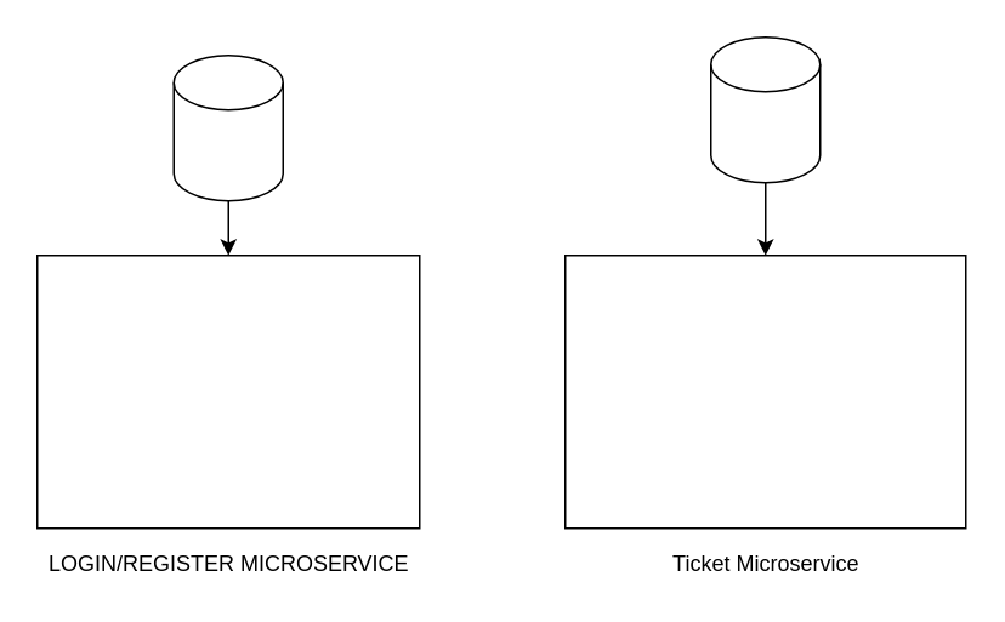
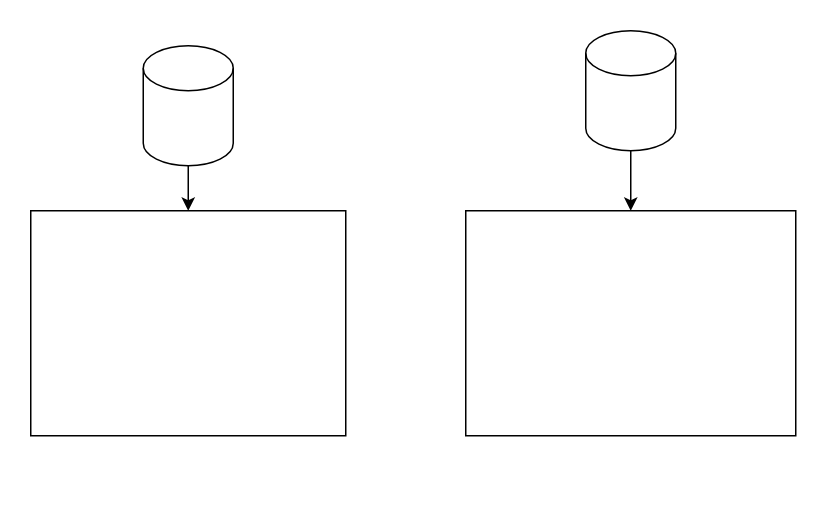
  <mxCell id="0" />
  <mxCell id="1" parent="0" />
  <mxCell id="2" value="" style="rounded=0;whiteSpace=wrap;html=1;" parent="1" vertex="1"><mxGeometry x="20" y="140" width="210" height="150" as="geometry" /></mxCell>
  <mxCell id="3" value="" style="edgeStyle=orthogonalEdgeStyle;rounded=0;orthogonalLoop=1;jettySize=auto;html=1;" edge="1" parent="1" source="8" target="4"><mxGeometry relative="1" as="geometry" /></mxCell>
  <mxCell id="4" value="" style="rounded=0;whiteSpace=wrap;html=1;" parent="1" vertex="1"><mxGeometry x="310" y="140" width="220" height="150" as="geometry" /></mxCell>
- <mxCell id="5" value="LOGIN/REGISTER MICROSERVICE" style="text;html=1;align=center;verticalAlign=middle;resizable=0;points=[];autosize=1;" vertex="1" parent="1"><mxGeometry x="20" y="300" width="210" height="20" as="geometry" /></mxCell>
  <mxCell id="6" value="" style="edgeStyle=orthogonalEdgeStyle;rounded=0;orthogonalLoop=1;jettySize=auto;html=1;" edge="1" parent="1" source="7" target="2"><mxGeometry relative="1" as="geometry" /></mxCell>
  <mxCell id="7" value="" style="shape=cylinder2;whiteSpace=wrap;html=1;boundedLbl=1;backgroundOutline=1;size=15;" vertex="1" parent="1"><mxGeometry x="95" y="30" width="60" height="80" as="geometry" /></mxCell>
  <mxCell id="8" value="" style="shape=cylinder2;whiteSpace=wrap;html=1;boundedLbl=1;backgroundOutline=1;size=15;" vertex="1" parent="1"><mxGeometry x="390" y="20" width="60" height="80" as="geometry" /></mxCell>
- <mxCell id="9" value="Ticket Microservice" style="text;html=1;align=center;verticalAlign=middle;resizable=0;points=[];autosize=1;" vertex="1" parent="1"><mxGeometry x="360" y="300" width="120" height="20" as="geometry" /></mxCell>
